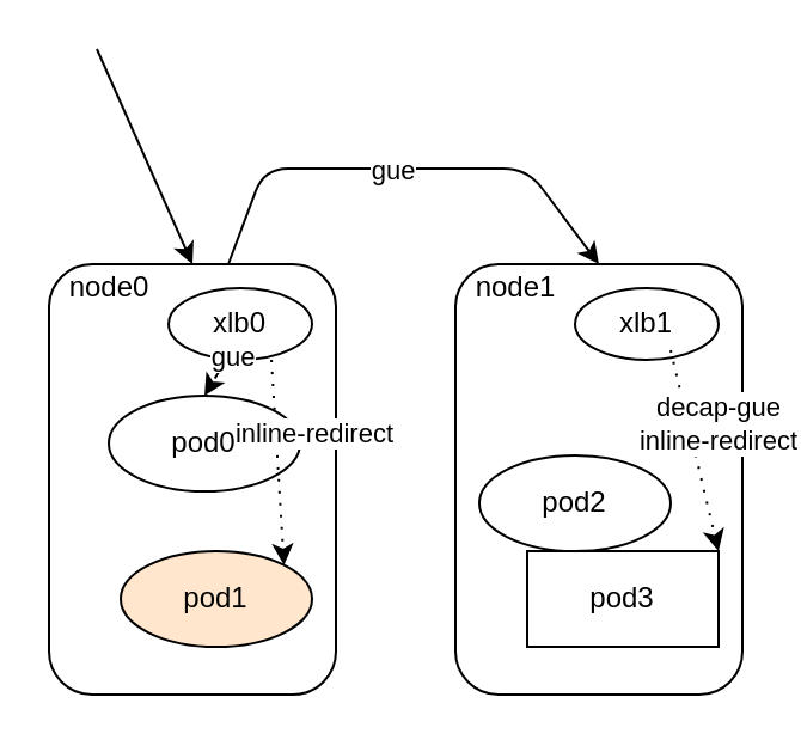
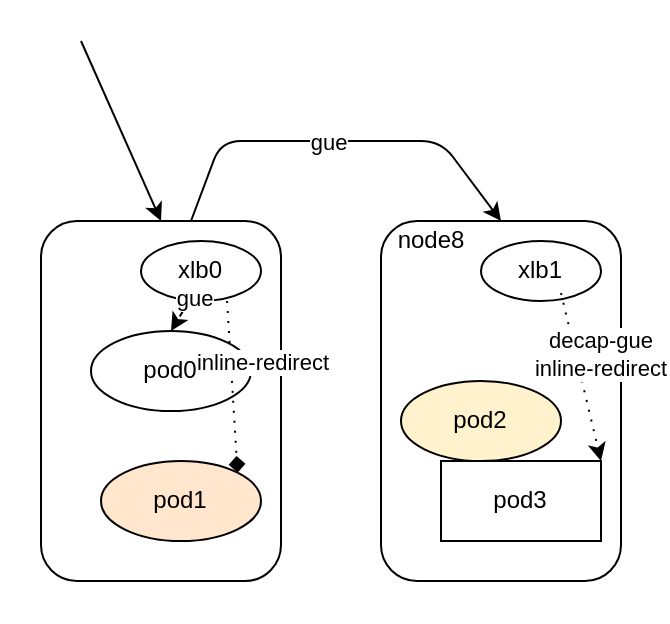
  <mxCell id="0" />
  <mxCell id="1" parent="0" />
  <mxCell id="2" value="" style="rounded=1;whiteSpace=wrap;html=1;" vertex="1" parent="1"><mxGeometry x="20" y="110" width="120" height="180" as="geometry" /></mxCell>
- <mxCell id="3" value="node0" style="text;html=1;align=center;verticalAlign=middle;resizable=0;points=[];autosize=1;" vertex="1" parent="1"><mxGeometry x="20" y="110" width="50" height="20" as="geometry" /></mxCell>
  <mxCell id="4" value="" style="rounded=1;whiteSpace=wrap;html=1;" vertex="1" parent="1"><mxGeometry x="190" y="110" width="120" height="180" as="geometry" /></mxCell>
- <mxCell id="5" value="node1" style="text;html=1;align=center;verticalAlign=middle;resizable=0;points=[];autosize=1;" vertex="1" parent="1"><mxGeometry x="190" y="110" width="50" height="20" as="geometry" /></mxCell>
+ <mxCell id="5" value="node8" style="text;html=1;align=center;verticalAlign=middle;resizable=0;points=[];autosize=1;" vertex="1" parent="1"><mxGeometry x="190" y="110" width="50" height="20" as="geometry" /></mxCell>
  <mxCell id="6" value="pod0" style="ellipse;whiteSpace=wrap;html=1;" vertex="1" parent="1"><mxGeometry x="45" y="165" width="80" height="40" as="geometry" /></mxCell>
  <mxCell id="7" value="pod1" style="ellipse;whiteSpace=wrap;html=1;fillColor=#ffe6cc;" vertex="1" parent="1"><mxGeometry x="50" y="230" width="80" height="40" as="geometry" /></mxCell>
- <mxCell id="8" value="pod2" style="ellipse;whiteSpace=wrap;html=1;" vertex="1" parent="1"><mxGeometry x="200" y="190" width="80" height="40" as="geometry" /></mxCell>
+ <mxCell id="8" value="pod2" style="ellipse;whiteSpace=wrap;html=1;fillColor=#fff2cc;" vertex="1" parent="1"><mxGeometry x="200" y="190" width="80" height="40" as="geometry" /></mxCell>
  <mxCell id="9" value="pod3" style="whiteSpace=wrap;html=1;rounded=0;" vertex="1" parent="1"><mxGeometry x="220" y="230" width="80" height="40" as="geometry" /></mxCell>
  <mxCell id="10" value="xlb0" style="ellipse;whiteSpace=wrap;html=1;" vertex="1" parent="1"><mxGeometry x="70" y="120" width="60" height="30" as="geometry" /></mxCell>
  <mxCell id="11" value="xlb1" style="ellipse;whiteSpace=wrap;html=1;" vertex="1" parent="1"><mxGeometry x="240" y="120" width="60" height="30" as="geometry" /></mxCell>
  <mxCell id="12" value="" style="endArrow=classic;html=1;entryX=0.5;entryY=0;entryDx=0;entryDy=0;" edge="1" parent="1" target="2"><mxGeometry width="50" height="50" relative="1" as="geometry"><mxPoint x="40" y="20" as="sourcePoint" /><mxPoint x="310" y="280" as="targetPoint" /></mxGeometry></mxCell>
  <mxCell id="13" value="" style="endArrow=classic;html=1;entryX=0.5;entryY=0;entryDx=0;entryDy=0;dashed=1;exitX=0.4;exitY=1;exitDx=0;exitDy=0;exitPerimeter=0;" edge="1" parent="1" source="10" target="6"><mxGeometry width="50" height="50" relative="1" as="geometry"><mxPoint x="80" y="170" as="sourcePoint" /><mxPoint x="120" y="260" as="targetPoint" /></mxGeometry></mxCell>
  <mxCell id="14" value="gue" style="edgeLabel;html=1;align=center;verticalAlign=middle;resizable=0;points=[];" vertex="1" connectable="0" parent="13"><mxGeometry x="-0.096" relative="1" as="geometry"><mxPoint x="6.8" y="-8.01" as="offset" /></mxGeometry></mxCell>
  <mxCell id="15" value="" style="endArrow=classic;html=1;entryX=0.5;entryY=0;entryDx=0;entryDy=0;" edge="1" parent="1" target="4"><mxGeometry width="50" height="50" relative="1" as="geometry"><mxPoint x="95" y="110" as="sourcePoint" /><mxPoint x="90" y="120" as="targetPoint" /><Array as="points"><mxPoint x="110" y="70" /><mxPoint x="220" y="70" /></Array></mxGeometry></mxCell>
  <mxCell id="16" value="gue" style="edgeLabel;html=1;align=center;verticalAlign=middle;resizable=0;points=[];" vertex="1" connectable="0" parent="15"><mxGeometry x="-0.056" relative="1" as="geometry"><mxPoint as="offset" /></mxGeometry></mxCell>
- <mxCell id="17" value="" style="endArrow=classic;html=1;entryX=1;entryY=0;entryDx=0;entryDy=0;dashed=1;exitX=0.717;exitY=1;exitDx=0;exitDy=0;exitPerimeter=0;dashPattern=1 4;" edge="1" parent="1" source="10" target="7"><mxGeometry width="50" height="50" relative="1" as="geometry"><mxPoint x="104" y="160" as="sourcePoint" /><mxPoint x="80" y="200" as="targetPoint" /></mxGeometry></mxCell>
+ <mxCell id="17" value="" style="endArrow=diamond;html=1;entryX=1;entryY=0;entryDx=0;entryDy=0;dashed=1;exitX=0.717;exitY=1;exitDx=0;exitDy=0;exitPerimeter=0;dashPattern=1 4;" edge="1" parent="1" source="10" target="7"><mxGeometry width="50" height="50" relative="1" as="geometry"><mxPoint x="104" y="160" as="sourcePoint" /><mxPoint x="80" y="200" as="targetPoint" /></mxGeometry></mxCell>
  <mxCell id="18" value="inline-redirect" style="edgeLabel;html=1;align=center;verticalAlign=middle;resizable=0;points=[];" vertex="1" connectable="0" parent="17"><mxGeometry x="-0.089" y="2" relative="1" as="geometry"><mxPoint x="12.6" y="-8.8" as="offset" /></mxGeometry></mxCell>
  <mxCell id="19" value="" style="endArrow=classic;html=1;entryX=1;entryY=0;entryDx=0;entryDy=0;dashed=1;dashPattern=1 4;" edge="1" parent="1" target="9"><mxGeometry width="50" height="50" relative="1" as="geometry"><mxPoint x="280" y="146" as="sourcePoint" /><mxPoint x="272.634" y="235.858" as="targetPoint" /></mxGeometry></mxCell>
  <mxCell id="20" value="decap-gue&lt;br&gt;inline-redirect" style="edgeLabel;html=1;align=center;verticalAlign=middle;resizable=0;points=[];" vertex="1" connectable="0" parent="19"><mxGeometry x="-0.089" y="2" relative="1" as="geometry"><mxPoint x="8.12" y="-6.65" as="offset" /></mxGeometry></mxCell>
